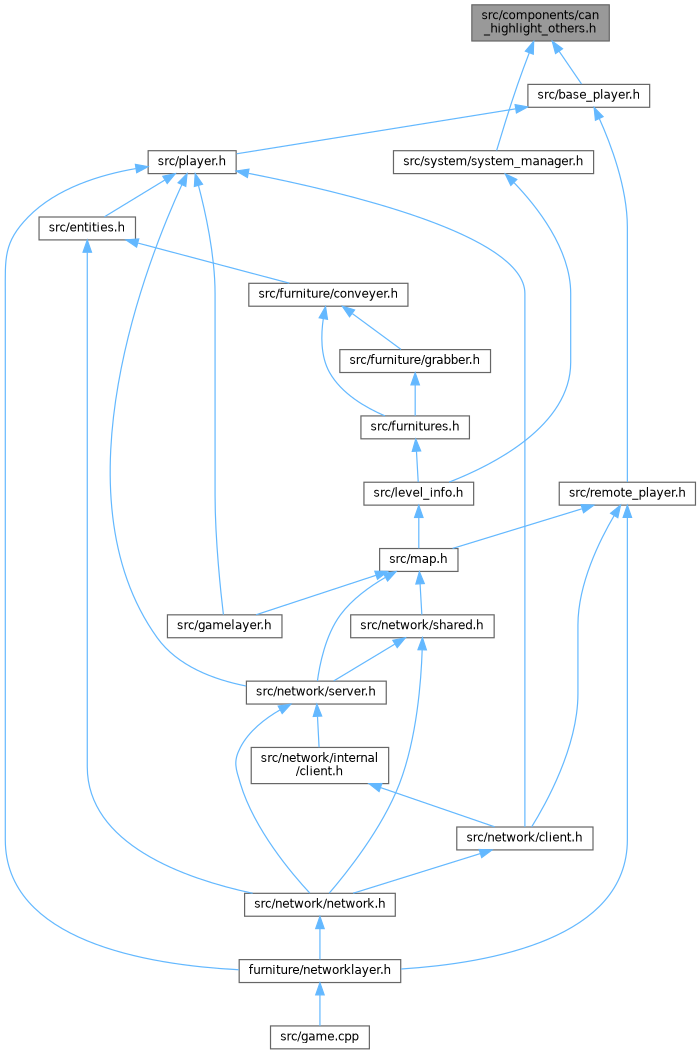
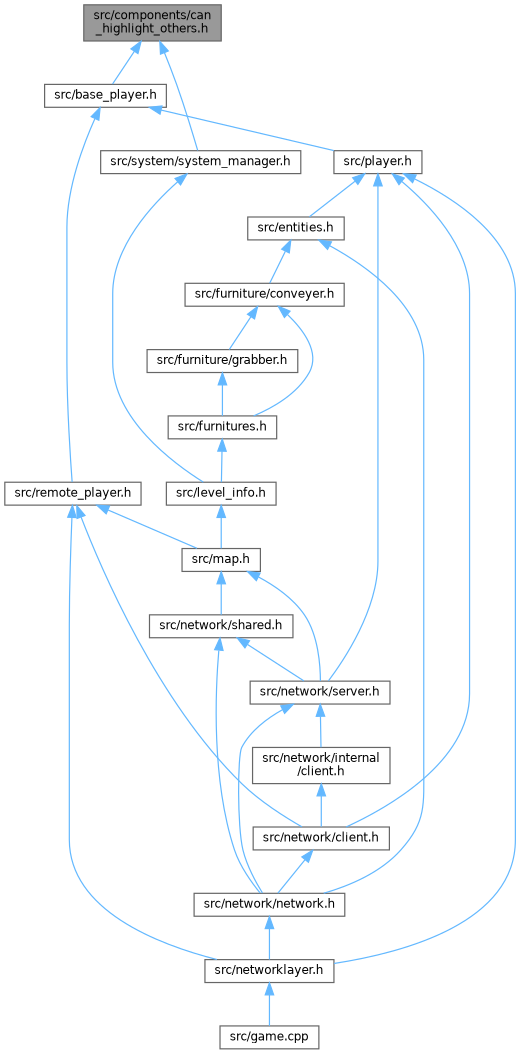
  digraph {
    node [color=grey40 fillcolor=white fontname=Helvetica fontsize=10 shape=box style=filled]
    edge [color=steelblue1 dir=back fontname=Helvetica fontsize=10 labelfontname=Helvetica labelfontsize=10 style=solid]
    n1 [color=gray40 fillcolor=grey60 fontcolor=black height=0.2 label="src/components/can\l_highlight_others.h" width=0.4]
    n2 [height=0.2 label="src/base_player.h" width=0.4]
    n3 [height=0.2 label="src/system/system_manager.h" width=0.4]
    n4 [height=0.2 label="src/player.h" width=0.4]
    n5 [height=0.2 label="src/remote_player.h" width=0.4]
    n6 [height=0.2 label="src/level_info.h" width=0.4]
    n7 [height=0.2 label="src/entities.h" width=0.4]
-   n8 [height=0.2 label="src/gamelayer.h" width=0.4]
    n9 [height=0.2 label="src/network/server.h" width=0.4]
-   n10 [height=0.2 label="furniture/networklayer.h" width=0.4]
+   n10 [height=0.2 label="src/networklayer.h" width=0.4]
    n11 [height=0.2 label="src/network/client.h" width=0.4]
    n12 [height=0.2 label="src/map.h" width=0.4]
    n13 [height=0.2 label="src/furniture/conveyer.h" width=0.4]
    n14 [height=0.2 label="src/network/network.h" width=0.4]
    n15 [height=0.2 label="src/network/internal\l/client.h" width=0.4]
    n16 [height=0.2 label="src/game.cpp" width=0.4]
    n17 [height=0.2 label="src/furniture/grabber.h" width=0.4]
    n18 [height=0.2 label="src/furnitures.h" width=0.4]
    n19 [height=0.2 label="src/network/shared.h" width=0.4]
    n1 -> n2
    n1 -> n3
    n2 -> n4
    n2 -> n5
    n3 -> n6
    n4 -> n7
-   n4 -> n8
    n4 -> n9
    n4 -> n10
    n4 -> n11
    n5 -> n10
    n5 -> n11
    n5 -> n12
    n6 -> n12
    n7 -> n13
    n7 -> n14
    n9 -> n14
    n9 -> n15
    n10 -> n16
    n11 -> n14
-   n12 -> n8
    n12 -> n9
    n12 -> n19
    n13 -> n17
    n13 -> n18
    n14 -> n10
    n15 -> n11
    n17 -> n18
    n18 -> n6
    n19 -> n9
    n19 -> n14
  }
